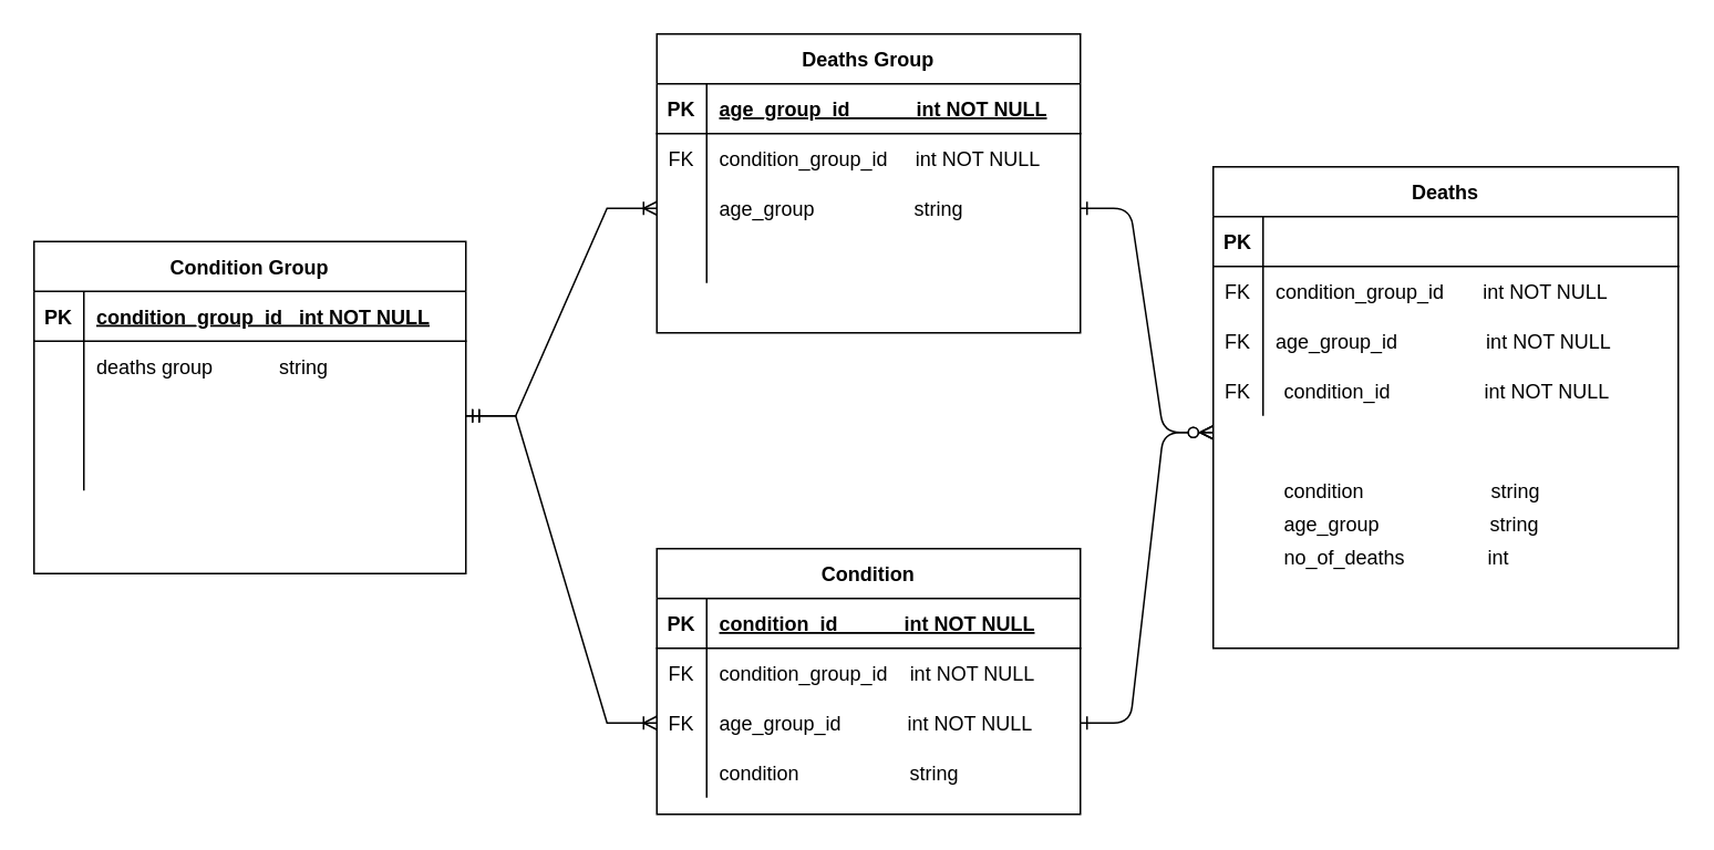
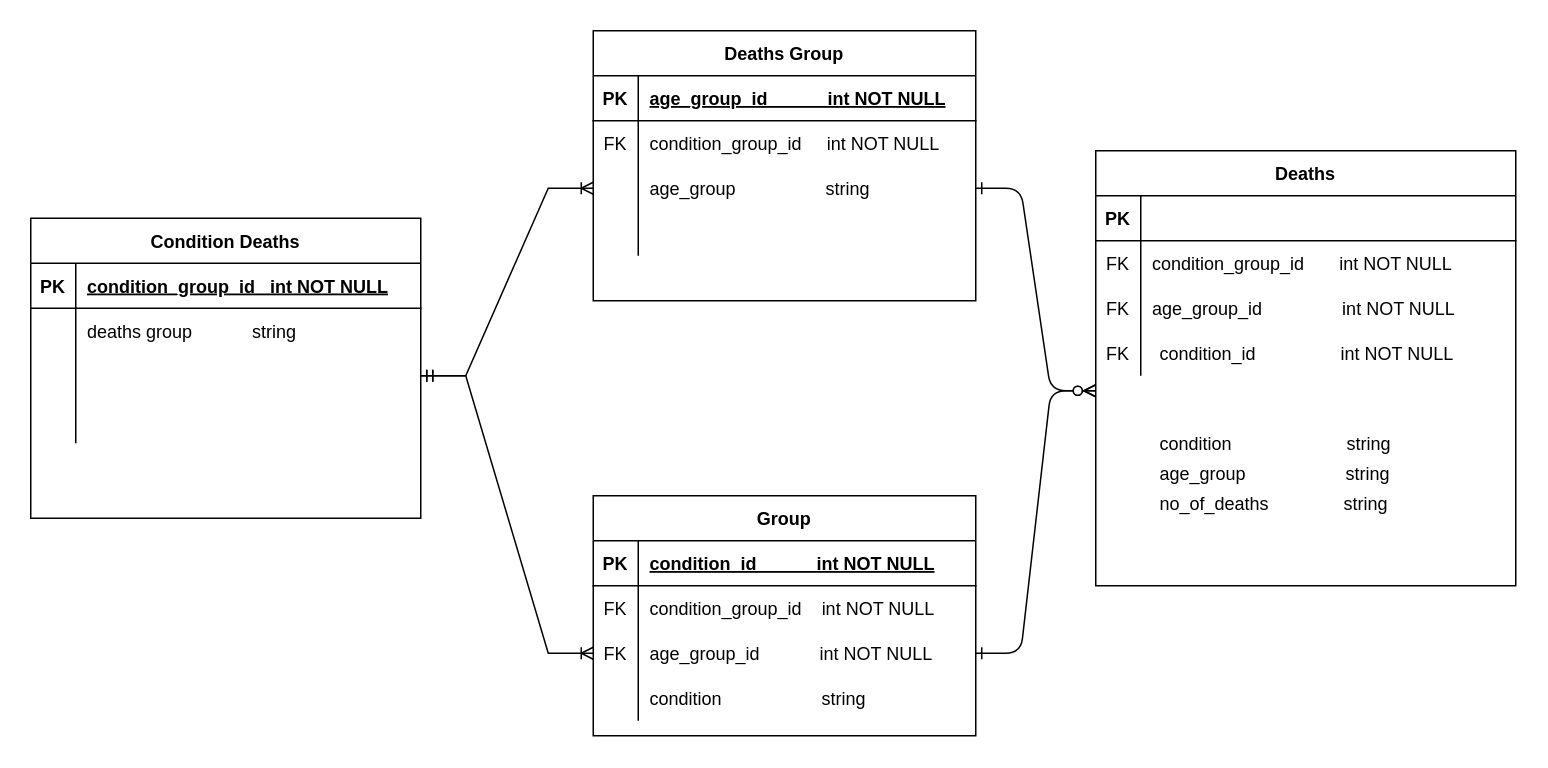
  <mxCell id="0" />
  <mxCell id="1" parent="0" />
- <mxCell id="2" value="Condition Group" style="shape=table;startSize=30;container=1;collapsible=1;childLayout=tableLayout;fixedRows=1;rowLines=0;fontStyle=1;align=center;resizeLast=1;" parent="1" vertex="1"><mxGeometry x="20" y="145" width="260" height="200" as="geometry" /></mxCell>
+ <mxCell id="2" value="Condition Deaths" style="shape=table;startSize=30;container=1;collapsible=1;childLayout=tableLayout;fixedRows=1;rowLines=0;fontStyle=1;align=center;resizeLast=1;" parent="1" vertex="1"><mxGeometry x="20" y="145" width="260" height="200" as="geometry" /></mxCell>
  <mxCell id="3" value="" style="shape=partialRectangle;collapsible=0;dropTarget=0;pointerEvents=0;fillColor=none;top=0;left=0;bottom=1;right=0;points=[[0,0.5],[1,0.5]];portConstraint=eastwest;" parent="2" vertex="1"><mxGeometry y="30" width="260" height="30" as="geometry" /></mxCell>
  <mxCell id="4" value="PK" style="shape=partialRectangle;connectable=0;fillColor=none;top=0;left=0;bottom=0;right=0;fontStyle=1;overflow=hidden;" parent="3" vertex="1"><mxGeometry width="30" height="30" as="geometry"><mxRectangle width="30" height="30" as="alternateBounds" /></mxGeometry></mxCell>
  <mxCell id="5" value="condition_group_id   int NOT NULL" style="shape=partialRectangle;connectable=0;fillColor=none;top=0;left=0;bottom=0;right=0;align=left;spacingLeft=6;fontStyle=5;overflow=hidden;" parent="3" vertex="1"><mxGeometry x="30" width="230" height="30" as="geometry"><mxRectangle width="230" height="30" as="alternateBounds" /></mxGeometry></mxCell>
  <mxCell id="6" value="" style="shape=partialRectangle;collapsible=0;dropTarget=0;pointerEvents=0;fillColor=none;top=0;left=0;bottom=0;right=0;points=[[0,0.5],[1,0.5]];portConstraint=eastwest;" parent="2" vertex="1"><mxGeometry y="60" width="260" height="30" as="geometry" /></mxCell>
  <mxCell id="7" value="" style="shape=partialRectangle;connectable=0;fillColor=none;top=0;left=0;bottom=0;right=0;editable=1;overflow=hidden;" parent="6" vertex="1"><mxGeometry width="30" height="30" as="geometry"><mxRectangle width="30" height="30" as="alternateBounds" /></mxGeometry></mxCell>
  <mxCell id="8" value="deaths group            string" style="shape=partialRectangle;connectable=0;fillColor=none;top=0;left=0;bottom=0;right=0;align=left;spacingLeft=6;overflow=hidden;" parent="6" vertex="1"><mxGeometry x="30" width="230" height="30" as="geometry"><mxRectangle width="230" height="30" as="alternateBounds" /></mxGeometry></mxCell>
  <mxCell id="9" value="" style="shape=partialRectangle;collapsible=0;dropTarget=0;pointerEvents=0;fillColor=none;top=0;left=0;bottom=0;right=0;points=[[0,0.5],[1,0.5]];portConstraint=eastwest;" parent="2" vertex="1"><mxGeometry y="90" width="260" height="30" as="geometry" /></mxCell>
  <mxCell id="10" value="" style="shape=partialRectangle;connectable=0;fillColor=none;top=0;left=0;bottom=0;right=0;editable=1;overflow=hidden;" parent="9" vertex="1"><mxGeometry width="30" height="30" as="geometry"><mxRectangle width="30" height="30" as="alternateBounds" /></mxGeometry></mxCell>
  <mxCell id="11" value="" style="shape=partialRectangle;connectable=0;fillColor=none;top=0;left=0;bottom=0;right=0;align=left;spacingLeft=6;overflow=hidden;" parent="9" vertex="1"><mxGeometry x="30" width="230" height="30" as="geometry"><mxRectangle width="230" height="30" as="alternateBounds" /></mxGeometry></mxCell>
  <mxCell id="12" value="" style="shape=partialRectangle;collapsible=0;dropTarget=0;pointerEvents=0;fillColor=none;top=0;left=0;bottom=0;right=0;points=[[0,0.5],[1,0.5]];portConstraint=eastwest;" parent="2" vertex="1"><mxGeometry y="120" width="260" height="30" as="geometry" /></mxCell>
  <mxCell id="13" value="" style="shape=partialRectangle;connectable=0;fillColor=none;top=0;left=0;bottom=0;right=0;editable=1;overflow=hidden;" parent="12" vertex="1"><mxGeometry width="30" height="30" as="geometry"><mxRectangle width="30" height="30" as="alternateBounds" /></mxGeometry></mxCell>
  <mxCell id="14" value="" style="shape=partialRectangle;connectable=0;fillColor=none;top=0;left=0;bottom=0;right=0;align=left;spacingLeft=6;overflow=hidden;" parent="12" vertex="1"><mxGeometry x="30" width="230" height="30" as="geometry"><mxRectangle width="230" height="30" as="alternateBounds" /></mxGeometry></mxCell>
  <mxCell id="15" value="Deaths Group" style="shape=table;startSize=30;container=1;collapsible=1;childLayout=tableLayout;fixedRows=1;rowLines=0;fontStyle=1;align=center;resizeLast=1;" parent="1" vertex="1"><mxGeometry x="395" y="20" width="255" height="180" as="geometry" /></mxCell>
  <mxCell id="16" value="" style="shape=partialRectangle;collapsible=0;dropTarget=0;pointerEvents=0;fillColor=none;top=0;left=0;bottom=1;right=0;points=[[0,0.5],[1,0.5]];portConstraint=eastwest;" parent="15" vertex="1"><mxGeometry y="30" width="255" height="30" as="geometry" /></mxCell>
  <mxCell id="17" value="PK" style="shape=partialRectangle;connectable=0;fillColor=none;top=0;left=0;bottom=0;right=0;fontStyle=1;overflow=hidden;" parent="16" vertex="1"><mxGeometry width="30" height="30" as="geometry"><mxRectangle width="30" height="30" as="alternateBounds" /></mxGeometry></mxCell>
  <mxCell id="18" value="age_group_id            int NOT NULL" style="shape=partialRectangle;connectable=0;fillColor=none;top=0;left=0;bottom=0;right=0;align=left;spacingLeft=6;fontStyle=5;overflow=hidden;" parent="16" vertex="1"><mxGeometry x="30" width="225" height="30" as="geometry"><mxRectangle width="225" height="30" as="alternateBounds" /></mxGeometry></mxCell>
  <mxCell id="19" value="" style="shape=partialRectangle;collapsible=0;dropTarget=0;pointerEvents=0;fillColor=none;top=0;left=0;bottom=0;right=0;points=[[0,0.5],[1,0.5]];portConstraint=eastwest;" parent="15" vertex="1"><mxGeometry y="60" width="255" height="30" as="geometry" /></mxCell>
  <mxCell id="20" value="FK" style="shape=partialRectangle;connectable=0;fillColor=none;top=0;left=0;bottom=0;right=0;editable=1;overflow=hidden;" parent="19" vertex="1"><mxGeometry width="30" height="30" as="geometry"><mxRectangle width="30" height="30" as="alternateBounds" /></mxGeometry></mxCell>
  <mxCell id="21" value="condition_group_id     int NOT NULL" style="shape=partialRectangle;connectable=0;fillColor=none;top=0;left=0;bottom=0;right=0;align=left;spacingLeft=6;overflow=hidden;" parent="19" vertex="1"><mxGeometry x="30" width="225" height="30" as="geometry"><mxRectangle width="225" height="30" as="alternateBounds" /></mxGeometry></mxCell>
  <mxCell id="22" value="" style="shape=partialRectangle;collapsible=0;dropTarget=0;pointerEvents=0;fillColor=none;top=0;left=0;bottom=0;right=0;points=[[0,0.5],[1,0.5]];portConstraint=eastwest;" parent="15" vertex="1"><mxGeometry y="90" width="255" height="30" as="geometry" /></mxCell>
  <mxCell id="23" value="" style="shape=partialRectangle;connectable=0;fillColor=none;top=0;left=0;bottom=0;right=0;editable=1;overflow=hidden;" parent="22" vertex="1"><mxGeometry width="30" height="30" as="geometry"><mxRectangle width="30" height="30" as="alternateBounds" /></mxGeometry></mxCell>
  <mxCell id="24" value="age_group                  string" style="shape=partialRectangle;connectable=0;fillColor=none;top=0;left=0;bottom=0;right=0;align=left;spacingLeft=6;overflow=hidden;" parent="22" vertex="1"><mxGeometry x="30" width="225" height="30" as="geometry"><mxRectangle width="225" height="30" as="alternateBounds" /></mxGeometry></mxCell>
  <mxCell id="25" value="" style="shape=partialRectangle;collapsible=0;dropTarget=0;pointerEvents=0;fillColor=none;top=0;left=0;bottom=0;right=0;points=[[0,0.5],[1,0.5]];portConstraint=eastwest;" parent="15" vertex="1"><mxGeometry y="120" width="255" height="30" as="geometry" /></mxCell>
  <mxCell id="26" value="" style="shape=partialRectangle;connectable=0;fillColor=none;top=0;left=0;bottom=0;right=0;editable=1;overflow=hidden;" parent="25" vertex="1"><mxGeometry width="30" height="30" as="geometry"><mxRectangle width="30" height="30" as="alternateBounds" /></mxGeometry></mxCell>
  <mxCell id="27" value="" style="shape=partialRectangle;connectable=0;fillColor=none;top=0;left=0;bottom=0;right=0;align=left;spacingLeft=6;overflow=hidden;" parent="25" vertex="1"><mxGeometry x="30" width="225" height="30" as="geometry"><mxRectangle width="225" height="30" as="alternateBounds" /></mxGeometry></mxCell>
- <mxCell id="28" value="Condition" style="shape=table;startSize=30;container=1;collapsible=1;childLayout=tableLayout;fixedRows=1;rowLines=0;fontStyle=1;align=center;resizeLast=1;" parent="1" vertex="1"><mxGeometry x="395" y="330" width="255" height="160" as="geometry" /></mxCell>
+ <mxCell id="28" value="Group" style="shape=table;startSize=30;container=1;collapsible=1;childLayout=tableLayout;fixedRows=1;rowLines=0;fontStyle=1;align=center;resizeLast=1;" parent="1" vertex="1"><mxGeometry x="395" y="330" width="255" height="160" as="geometry" /></mxCell>
  <mxCell id="29" value="" style="shape=partialRectangle;collapsible=0;dropTarget=0;pointerEvents=0;fillColor=none;top=0;left=0;bottom=1;right=0;points=[[0,0.5],[1,0.5]];portConstraint=eastwest;" parent="28" vertex="1"><mxGeometry y="30" width="255" height="30" as="geometry" /></mxCell>
  <mxCell id="30" value="PK" style="shape=partialRectangle;connectable=0;fillColor=none;top=0;left=0;bottom=0;right=0;fontStyle=1;overflow=hidden;" parent="29" vertex="1"><mxGeometry width="30" height="30" as="geometry"><mxRectangle width="30" height="30" as="alternateBounds" /></mxGeometry></mxCell>
  <mxCell id="31" value="condition_id            int NOT NULL" style="shape=partialRectangle;connectable=0;fillColor=none;top=0;left=0;bottom=0;right=0;align=left;spacingLeft=6;fontStyle=5;overflow=hidden;" parent="29" vertex="1"><mxGeometry x="30" width="225" height="30" as="geometry"><mxRectangle width="225" height="30" as="alternateBounds" /></mxGeometry></mxCell>
  <mxCell id="32" value="" style="shape=partialRectangle;collapsible=0;dropTarget=0;pointerEvents=0;fillColor=none;top=0;left=0;bottom=0;right=0;points=[[0,0.5],[1,0.5]];portConstraint=eastwest;" parent="28" vertex="1"><mxGeometry y="60" width="255" height="30" as="geometry" /></mxCell>
  <mxCell id="33" value="FK" style="shape=partialRectangle;connectable=0;fillColor=none;top=0;left=0;bottom=0;right=0;editable=1;overflow=hidden;" parent="32" vertex="1"><mxGeometry width="30" height="30" as="geometry"><mxRectangle width="30" height="30" as="alternateBounds" /></mxGeometry></mxCell>
  <mxCell id="34" value="condition_group_id    int NOT NULL" style="shape=partialRectangle;connectable=0;fillColor=none;top=0;left=0;bottom=0;right=0;align=left;spacingLeft=6;overflow=hidden;" parent="32" vertex="1"><mxGeometry x="30" width="225" height="30" as="geometry"><mxRectangle width="225" height="30" as="alternateBounds" /></mxGeometry></mxCell>
  <mxCell id="35" value="" style="shape=partialRectangle;collapsible=0;dropTarget=0;pointerEvents=0;fillColor=none;top=0;left=0;bottom=0;right=0;points=[[0,0.5],[1,0.5]];portConstraint=eastwest;" parent="28" vertex="1"><mxGeometry y="90" width="255" height="30" as="geometry" /></mxCell>
  <mxCell id="36" value="FK" style="shape=partialRectangle;connectable=0;fillColor=none;top=0;left=0;bottom=0;right=0;editable=1;overflow=hidden;" parent="35" vertex="1"><mxGeometry width="30" height="30" as="geometry"><mxRectangle width="30" height="30" as="alternateBounds" /></mxGeometry></mxCell>
  <mxCell id="37" value="age_group_id            int NOT NULL" style="shape=partialRectangle;connectable=0;fillColor=none;top=0;left=0;bottom=0;right=0;align=left;spacingLeft=6;overflow=hidden;" parent="35" vertex="1"><mxGeometry x="30" width="225" height="30" as="geometry"><mxRectangle width="225" height="30" as="alternateBounds" /></mxGeometry></mxCell>
  <mxCell id="38" value="" style="shape=partialRectangle;collapsible=0;dropTarget=0;pointerEvents=0;fillColor=none;top=0;left=0;bottom=0;right=0;points=[[0,0.5],[1,0.5]];portConstraint=eastwest;" parent="28" vertex="1"><mxGeometry y="120" width="255" height="30" as="geometry" /></mxCell>
  <mxCell id="39" value="" style="shape=partialRectangle;connectable=0;fillColor=none;top=0;left=0;bottom=0;right=0;editable=1;overflow=hidden;" parent="38" vertex="1"><mxGeometry width="30" height="30" as="geometry"><mxRectangle width="30" height="30" as="alternateBounds" /></mxGeometry></mxCell>
  <mxCell id="40" value="condition                    string" style="shape=partialRectangle;connectable=0;fillColor=none;top=0;left=0;bottom=0;right=0;align=left;spacingLeft=6;overflow=hidden;" parent="38" vertex="1"><mxGeometry x="30" width="225" height="30" as="geometry"><mxRectangle width="225" height="30" as="alternateBounds" /></mxGeometry></mxCell>
  <mxCell id="41" value="Deaths" style="shape=table;startSize=30;container=1;collapsible=1;childLayout=tableLayout;fixedRows=1;rowLines=0;fontStyle=1;align=center;resizeLast=1;" parent="1" vertex="1"><mxGeometry x="730" y="100" width="280" height="290" as="geometry" /></mxCell>
  <mxCell id="42" value="" style="shape=partialRectangle;collapsible=0;dropTarget=0;pointerEvents=0;fillColor=none;top=0;left=0;bottom=1;right=0;points=[[0,0.5],[1,0.5]];portConstraint=eastwest;" parent="41" vertex="1"><mxGeometry y="30" width="280" height="30" as="geometry" /></mxCell>
  <mxCell id="43" value="PK" style="shape=partialRectangle;connectable=0;fillColor=none;top=0;left=0;bottom=0;right=0;fontStyle=1;overflow=hidden;" parent="42" vertex="1"><mxGeometry width="30" height="30" as="geometry"><mxRectangle width="30" height="30" as="alternateBounds" /></mxGeometry></mxCell>
  <mxCell id="44" value="" style="shape=partialRectangle;collapsible=0;dropTarget=0;pointerEvents=0;fillColor=none;top=0;left=0;bottom=0;right=0;points=[[0,0.5],[1,0.5]];portConstraint=eastwest;" parent="41" vertex="1"><mxGeometry y="60" width="280" height="30" as="geometry" /></mxCell>
  <mxCell id="45" value="FK" style="shape=partialRectangle;connectable=0;fillColor=none;top=0;left=0;bottom=0;right=0;editable=1;overflow=hidden;" parent="44" vertex="1"><mxGeometry width="30" height="30" as="geometry"><mxRectangle width="30" height="30" as="alternateBounds" /></mxGeometry></mxCell>
  <mxCell id="46" value="condition_group_id       int NOT NULL" style="shape=partialRectangle;connectable=0;fillColor=none;top=0;left=0;bottom=0;right=0;align=left;spacingLeft=6;overflow=hidden;" parent="44" vertex="1"><mxGeometry x="30" width="250" height="30" as="geometry"><mxRectangle width="250" height="30" as="alternateBounds" /></mxGeometry></mxCell>
  <mxCell id="47" value="" style="shape=partialRectangle;collapsible=0;dropTarget=0;pointerEvents=0;fillColor=none;top=0;left=0;bottom=0;right=0;points=[[0,0.5],[1,0.5]];portConstraint=eastwest;" parent="41" vertex="1"><mxGeometry y="90" width="280" height="30" as="geometry" /></mxCell>
  <mxCell id="48" value="FK" style="shape=partialRectangle;connectable=0;fillColor=none;top=0;left=0;bottom=0;right=0;editable=1;overflow=hidden;" parent="47" vertex="1"><mxGeometry width="30" height="30" as="geometry"><mxRectangle width="30" height="30" as="alternateBounds" /></mxGeometry></mxCell>
  <mxCell id="49" value="age_group_id                int NOT NULL" style="shape=partialRectangle;connectable=0;fillColor=none;top=0;left=0;bottom=0;right=0;align=left;spacingLeft=6;overflow=hidden;" parent="47" vertex="1"><mxGeometry x="30" width="250" height="30" as="geometry"><mxRectangle width="250" height="30" as="alternateBounds" /></mxGeometry></mxCell>
  <mxCell id="50" value="" style="shape=partialRectangle;collapsible=0;dropTarget=0;pointerEvents=0;fillColor=none;top=0;left=0;bottom=0;right=0;points=[[0,0.5],[1,0.5]];portConstraint=eastwest;" parent="41" vertex="1"><mxGeometry y="120" width="280" height="30" as="geometry" /></mxCell>
  <mxCell id="51" value="FK" style="shape=partialRectangle;connectable=0;fillColor=none;top=0;left=0;bottom=0;right=0;editable=1;overflow=hidden;" parent="50" vertex="1"><mxGeometry width="30" height="30" as="geometry"><mxRectangle width="30" height="30" as="alternateBounds" /></mxGeometry></mxCell>
  <mxCell id="52" value="" style="shape=partialRectangle;connectable=0;fillColor=none;top=0;left=0;bottom=0;right=0;align=left;spacingLeft=6;overflow=hidden;" parent="50" vertex="1"><mxGeometry x="30" width="250" height="30" as="geometry"><mxRectangle width="250" height="30" as="alternateBounds" /></mxGeometry></mxCell>
  <mxCell id="53" value="condition                       string" style="shape=partialRectangle;connectable=0;fillColor=none;top=0;left=0;bottom=0;right=0;align=left;spacingLeft=6;overflow=hidden;" parent="1" vertex="1"><mxGeometry x="765" y="280" width="205" height="30" as="geometry"><mxRectangle width="150" height="30" as="alternateBounds" /></mxGeometry></mxCell>
  <mxCell id="54" value="age_group                    string" style="shape=partialRectangle;connectable=0;fillColor=none;top=0;left=0;bottom=0;right=0;align=left;spacingLeft=6;overflow=hidden;" parent="1" vertex="1"><mxGeometry x="765" y="300" width="195" height="30" as="geometry"><mxRectangle width="150" height="30" as="alternateBounds" /></mxGeometry></mxCell>
  <mxCell id="55" value="condition_id                 int NOT NULL" style="shape=partialRectangle;connectable=0;fillColor=none;top=0;left=0;bottom=0;right=0;align=left;spacingLeft=6;fontStyle=0;overflow=hidden;" parent="1" vertex="1"><mxGeometry x="765" y="220" width="205" height="30" as="geometry"><mxRectangle width="150" height="30" as="alternateBounds" /></mxGeometry></mxCell>
- <mxCell id="56" value="no_of_deaths               int" style="shape=partialRectangle;connectable=0;fillColor=none;top=0;left=0;bottom=0;right=0;align=left;spacingLeft=6;overflow=hidden;" parent="1" vertex="1"><mxGeometry x="765" y="320" width="205" height="30" as="geometry"><mxRectangle width="150" height="30" as="alternateBounds" /></mxGeometry></mxCell>
+ <mxCell id="56" value="no_of_deaths               string" style="shape=partialRectangle;connectable=0;fillColor=none;top=0;left=0;bottom=0;right=0;align=left;spacingLeft=6;overflow=hidden;" parent="1" vertex="1"><mxGeometry x="765" y="320" width="205" height="30" as="geometry"><mxRectangle width="150" height="30" as="alternateBounds" /></mxGeometry></mxCell>
  <mxCell id="57" value="" style="edgeStyle=entityRelationEdgeStyle;fontSize=12;html=1;endArrow=ERoneToMany;startArrow=ERmandOne;rounded=0;exitX=1;exitY=0.5;exitDx=0;exitDy=0;entryX=0;entryY=0.5;entryDx=0;entryDy=0;" parent="1" source="9" target="22" edge="1"><mxGeometry width="100" height="100" relative="1" as="geometry"><mxPoint x="340" y="330" as="sourcePoint" /><mxPoint x="440" y="230" as="targetPoint" /></mxGeometry></mxCell>
  <mxCell id="58" value="" style="edgeStyle=entityRelationEdgeStyle;fontSize=12;html=1;endArrow=ERoneToMany;startArrow=ERmandOne;rounded=0;exitX=1;exitY=0.5;exitDx=0;exitDy=0;entryX=0;entryY=0.5;entryDx=0;entryDy=0;" parent="1" source="9" target="35" edge="1"><mxGeometry width="100" height="100" relative="1" as="geometry"><mxPoint x="270" y="285" as="sourcePoint" /><mxPoint x="400" y="205" as="targetPoint" /></mxGeometry></mxCell>
  <mxCell id="59" value="" style="edgeStyle=entityRelationEdgeStyle;endArrow=ERzeroToMany;startArrow=ERone;endFill=1;startFill=0;exitX=1;exitY=0.5;exitDx=0;exitDy=0;" edge="1" parent="1" source="22"><mxGeometry width="100" height="100" relative="1" as="geometry"><mxPoint x="540" y="305" as="sourcePoint" /><mxPoint x="730" y="260" as="targetPoint" /></mxGeometry></mxCell>
  <mxCell id="60" value="" style="edgeStyle=entityRelationEdgeStyle;endArrow=ERzeroToMany;startArrow=ERone;endFill=1;startFill=0;exitX=1;exitY=0.5;exitDx=0;exitDy=0;" edge="1" parent="1" source="35"><mxGeometry width="100" height="100" relative="1" as="geometry"><mxPoint x="585" y="135" as="sourcePoint" /><mxPoint x="730" y="260" as="targetPoint" /></mxGeometry></mxCell>
